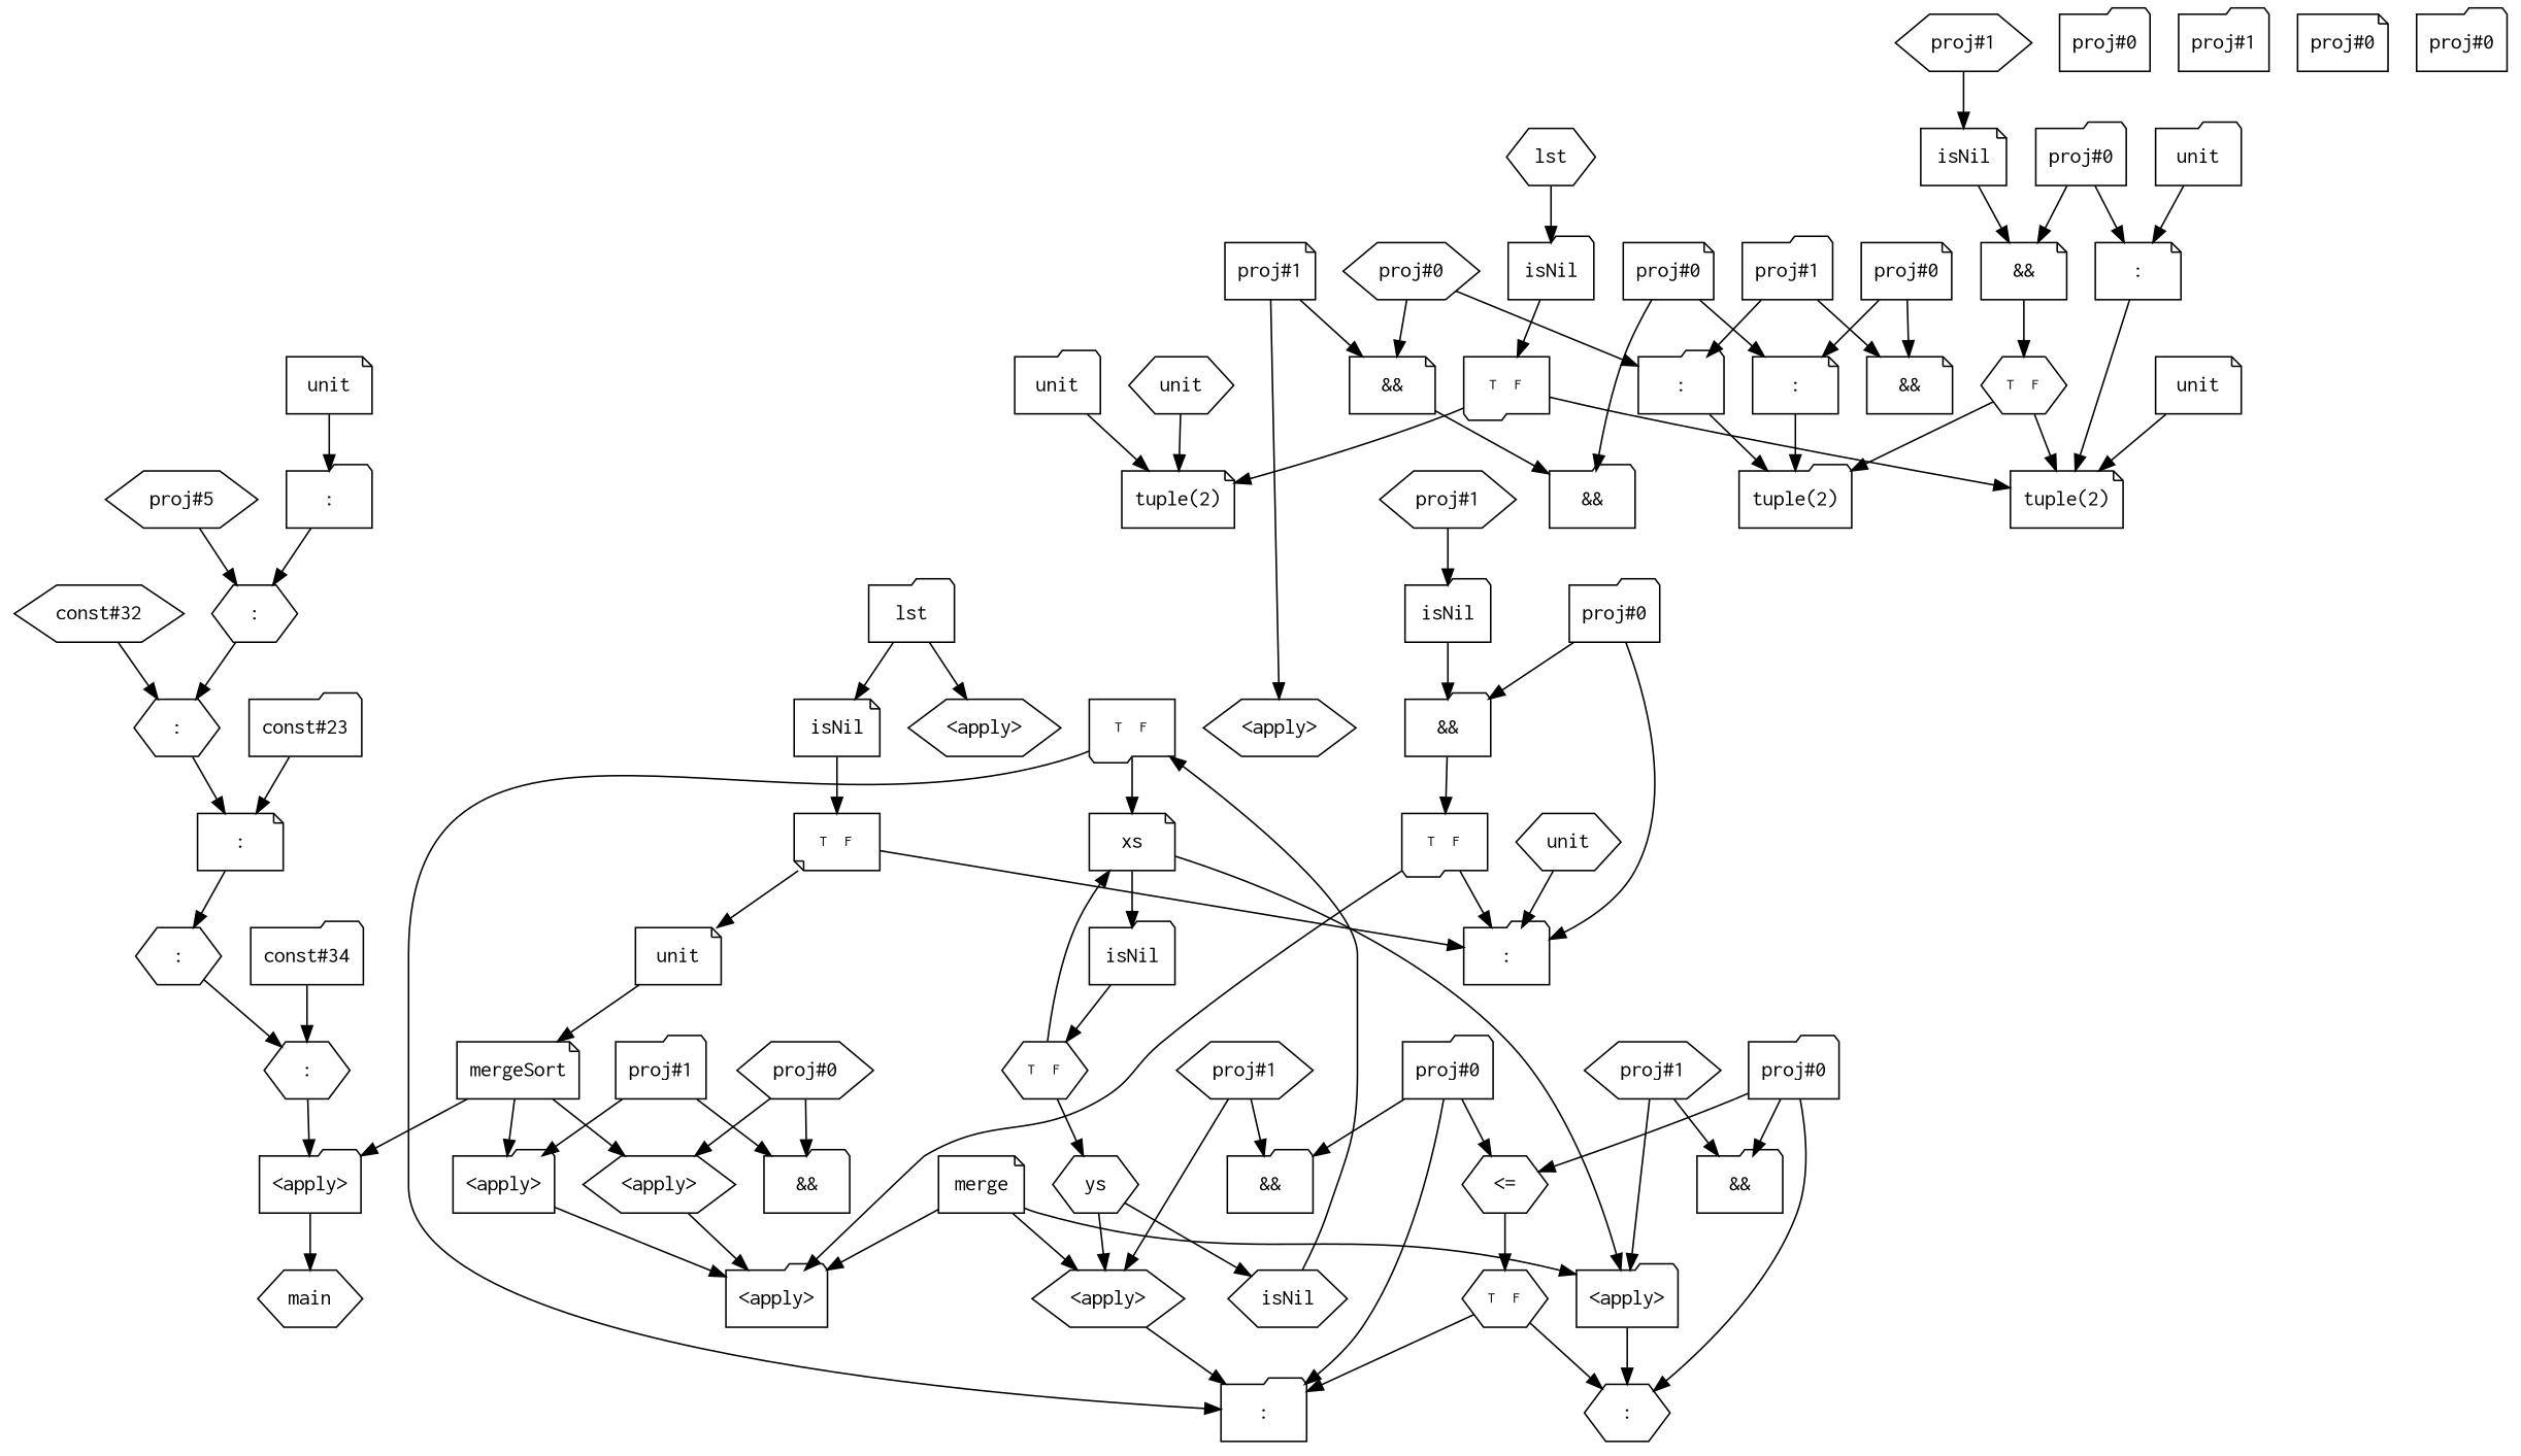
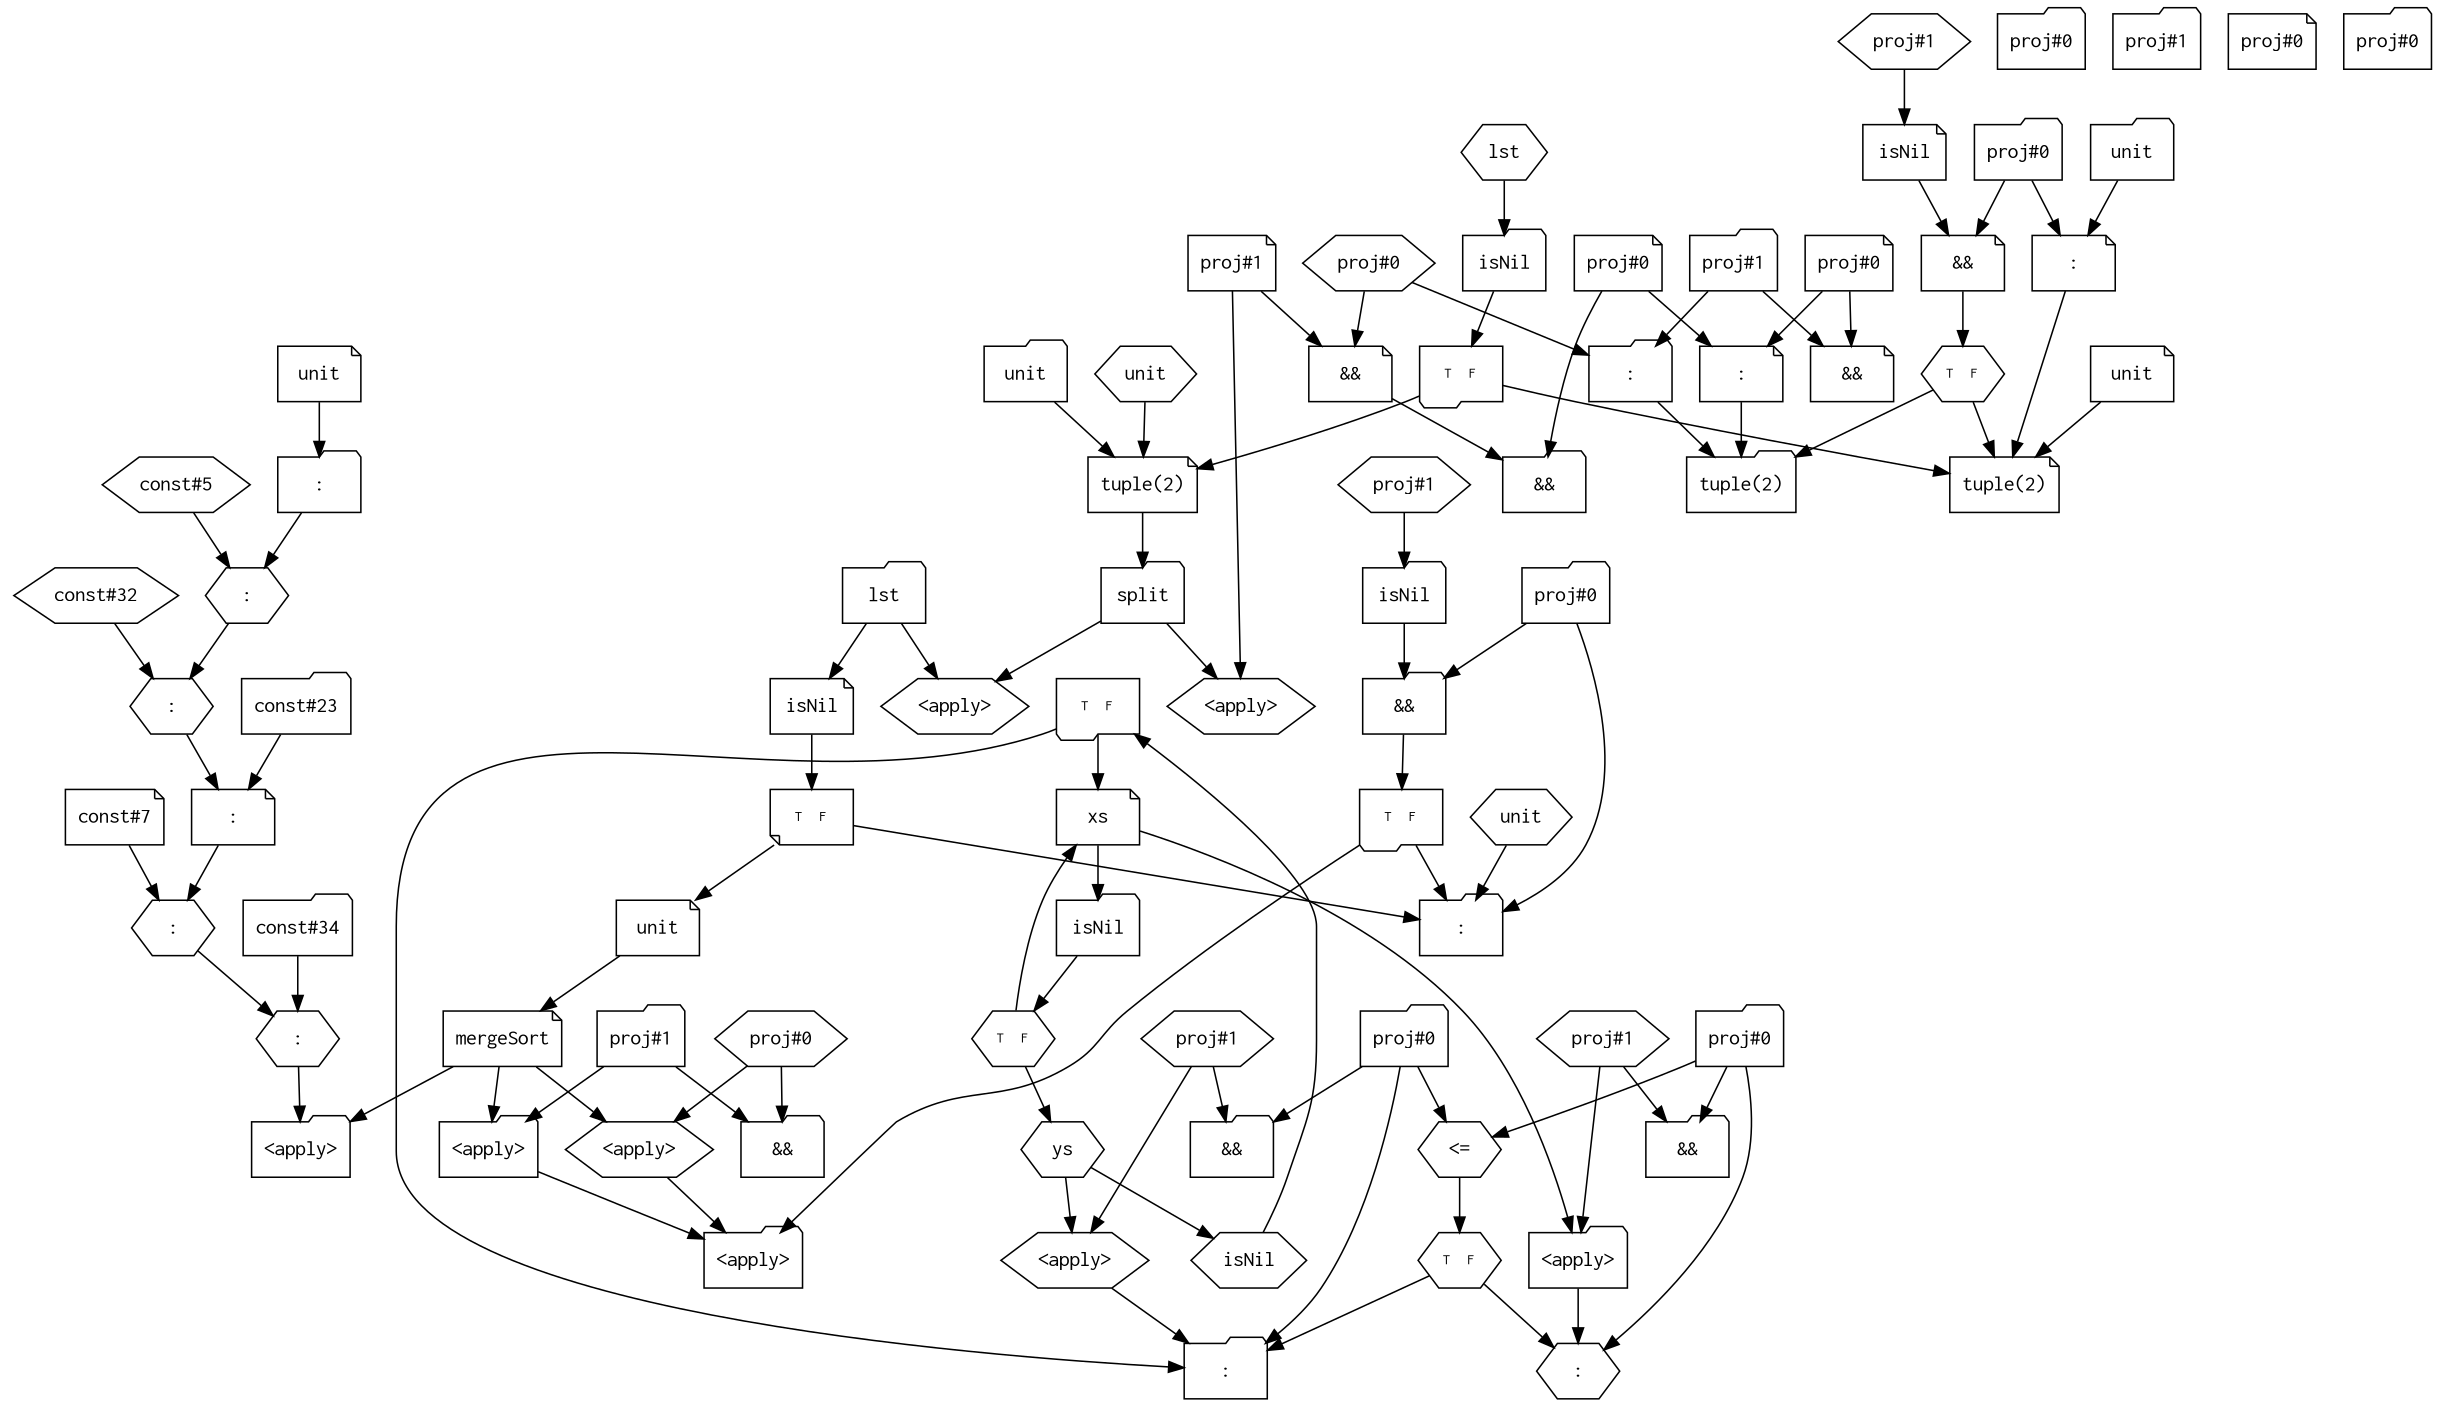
  digraph {
    node [fontname=Courier shape=folder]
-   n1 [label=main shape=hexagon]
    n2 [label=mergeSort shape=note]
    n3 [label="<apply>"]
    n4 [label="<apply>"]
    n5 [label="<apply>" shape=hexagon]
    n6 [label="<apply>"]
+   n7 [label=split]
    n8 [label="<apply>" shape=hexagon]
    n9 [label="<apply>" shape=hexagon]
-   n10 [label=merge shape=note]
    n11 [label="<apply>" shape=hexagon]
    n12 [label="<apply>"]
    n13 [label=":"]
    n14 [label=":" shape=hexagon]
    n15 [label="const#34"]
    n16 [label=":" shape=hexagon]
+   n17 [label="const#7" shape=note]
    n18 [label=":" shape=hexagon]
    n19 [label="const#23"]
    n20 [label=":" shape=note]
    n21 [label="const#32" shape=hexagon]
    n22 [label=":" shape=hexagon]
-   n23 [label="proj#5" shape=hexagon]
+   n23 [label="const#5" shape=hexagon]
    n24 [label=":" shape=hexagon]
    n25 [label=":"]
    n26 [label=unit shape=note]
    n27 [label=lst]
    n28 [label=isNil shape=note]
    n29 [fontsize=10 label="T  F" orientation=180 shape=note]
    n30 [label=unit shape=note]
    n31 [label=":"]
    n32 [label="proj#0"]
    n33 [label="proj#0"]
    n34 [label="&&"]
    n35 [fontsize=10 label="T  F" orientation=180]
    n36 [label="proj#1" shape=hexagon]
    n37 [label=isNil]
    n38 [label=unit shape=hexagon]
    n39 [label="proj#0" shape=hexagon]
    n40 [label="&&"]
    n41 [label="proj#1"]
    n42 [label=lst shape=hexagon]
    n43 [label=isNil]
    n44 [fontsize=10 label="T  F" orientation=180]
    n45 [label="tuple(2)" shape=note]
    n46 [label="tuple(2)" shape=note]
    n47 [label=unit shape=hexagon]
    n48 [label=unit]
    n49 [label="proj#0"]
    n50 [label="&&" shape=note]
    n51 [label=":" shape=note]
    n52 [fontsize=10 label="T  F" orientation=180 shape=hexagon]
    n53 [label="proj#1" shape=hexagon]
    n54 [label=isNil shape=note]
    n55 [label="tuple(2)"]
    n56 [label=unit]
    n57 [label=unit shape=note]
    n58 [label="proj#0" shape=note]
    n59 [label="&&"]
    n60 [label=":" shape=note]
    n61 [label="proj#1"]
    n62 [label="proj#0" shape=hexagon]
    n63 [label="&&" shape=note]
    n64 [label=":"]
    n65 [label="proj#1" shape=note]
    n66 [label="proj#0" shape=note]
    n67 [label="&&" shape=note]
    n68 [label="proj#1"]
    n69 [label=ys shape=hexagon]
    n70 [label=isNil shape=hexagon]
    n71 [fontsize=10 label="T  F" orientation=180]
    n72 [label=xs shape=note]
    n73 [label=isNil]
    n74 [fontsize=10 label="T  F" orientation=180 shape=hexagon]
    n75 [label="proj#0" shape=note]
    n76 [label="proj#0"]
    n77 [label="&&"]
    n78 [label="<=" shape=hexagon]
    n79 [fontsize=10 label="T  F" orientation=180 shape=hexagon]
    n80 [label="proj#1" shape=hexagon]
    n81 [label="proj#0"]
    n82 [label="proj#0"]
    n83 [label="&&"]
    n84 [label="proj#1" shape=hexagon]
    n2 -> n3
    n2 -> n4
    n2 -> n5
-   n3 -> n1
    n4 -> n6
    n5 -> n6
-   n10 -> n6
-   n10 -> n11
-   n10 -> n12
+   n7 -> n8
+   n7 -> n9
    n11 -> n13
    n12 -> n14
    n15 -> n16
    n16 -> n3
+   n17 -> n18
    n18 -> n16
    n19 -> n20
    n20 -> n18
    n21 -> n22
    n22 -> n20
    n23 -> n24
    n24 -> n22
    n25 -> n24
    n26 -> n25
    n27 -> n8
    n27 -> n28
    n28 -> n29
    n29 -> n30
    n29 -> n31
    n30 -> n2
    n33 -> n31
    n33 -> n34
    n34 -> n35
    n35 -> n6
    n35 -> n31
    n36 -> n37
    n37 -> n34
    n38 -> n31
    n39 -> n5
    n39 -> n40
    n41 -> n4
    n41 -> n40
    n42 -> n43
    n43 -> n44
    n44 -> n45
    n44 -> n46
+   n45 -> n7
    n47 -> n45
    n48 -> n45
    n49 -> n50
    n49 -> n51
    n50 -> n52
    n51 -> n46
    n52 -> n46
    n52 -> n55
    n53 -> n54
    n54 -> n50
    n56 -> n51
    n57 -> n46
    n58 -> n59
    n58 -> n60
    n60 -> n55
    n62 -> n63
    n62 -> n64
    n63 -> n59
    n64 -> n55
    n65 -> n9
    n65 -> n63
    n66 -> n60
    n66 -> n67
    n68 -> n64
    n68 -> n67
    n69 -> n11
    n69 -> n70
    n70 -> n71
    n71 -> n13
    n71 -> n72
    n72 -> n12
    n72 -> n73
    n73 -> n74
    n74 -> n69
    n74 -> n72
    n76 -> n13
    n76 -> n77
    n76 -> n78
    n78 -> n79
    n79 -> n13
    n79 -> n14
    n80 -> n11
    n80 -> n77
    n82 -> n14
    n82 -> n78
    n82 -> n83
    n84 -> n12
    n84 -> n83
  }
